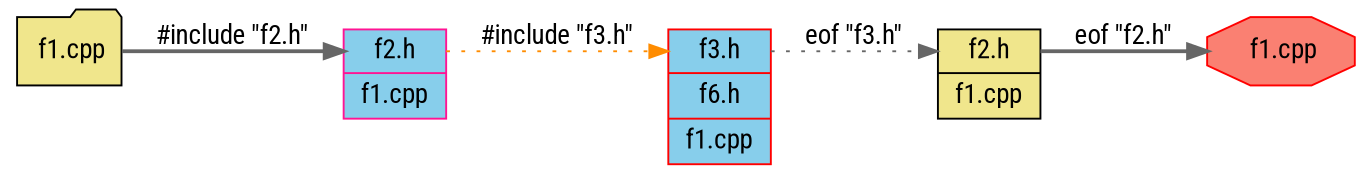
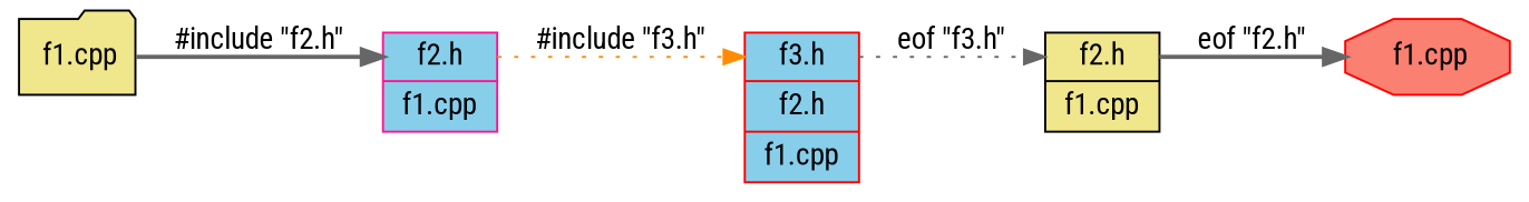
  digraph {
    rankdir=LR
    fontname="Roboto Condensed"
    node [shape=record style=filled fillcolor=khaki color=black fontname="Roboto Condensed"]
    edge [headport=f2 color=gray40 style=bold fontname="Roboto Condensed" tailport=f2]
    n1 [label=" f1.cpp" shape=folder]
    n2 [label=" <f2>f2.h|f1.cpp" fillcolor=skyblue color=deeppink]
-   n3 [label=" <f3>f3.h|f6.h|f1.cpp" fillcolor=skyblue color=red]
+   n3 [label=" <f3>f3.h|f2.h|f1.cpp" fillcolor=skyblue color=red]
    n4 [label=" <f2>f2.h|f1.cpp"]
    n5 [label=" f1.cpp" shape=octagon fillcolor=salmon color=red]
    n1 -> n2 [label="#include \"f2.h\"" tailport=""]
    n2 -> n3 [headport=f3 label="#include \"f3.h\"" color=darkorange style=dotted]
    n3 -> n4 [label="eof \"f3.h\"" tailport=f3 style=dotted]
    n4 -> n5 [label="eof \"f2.h\"" headport=""]
  }
